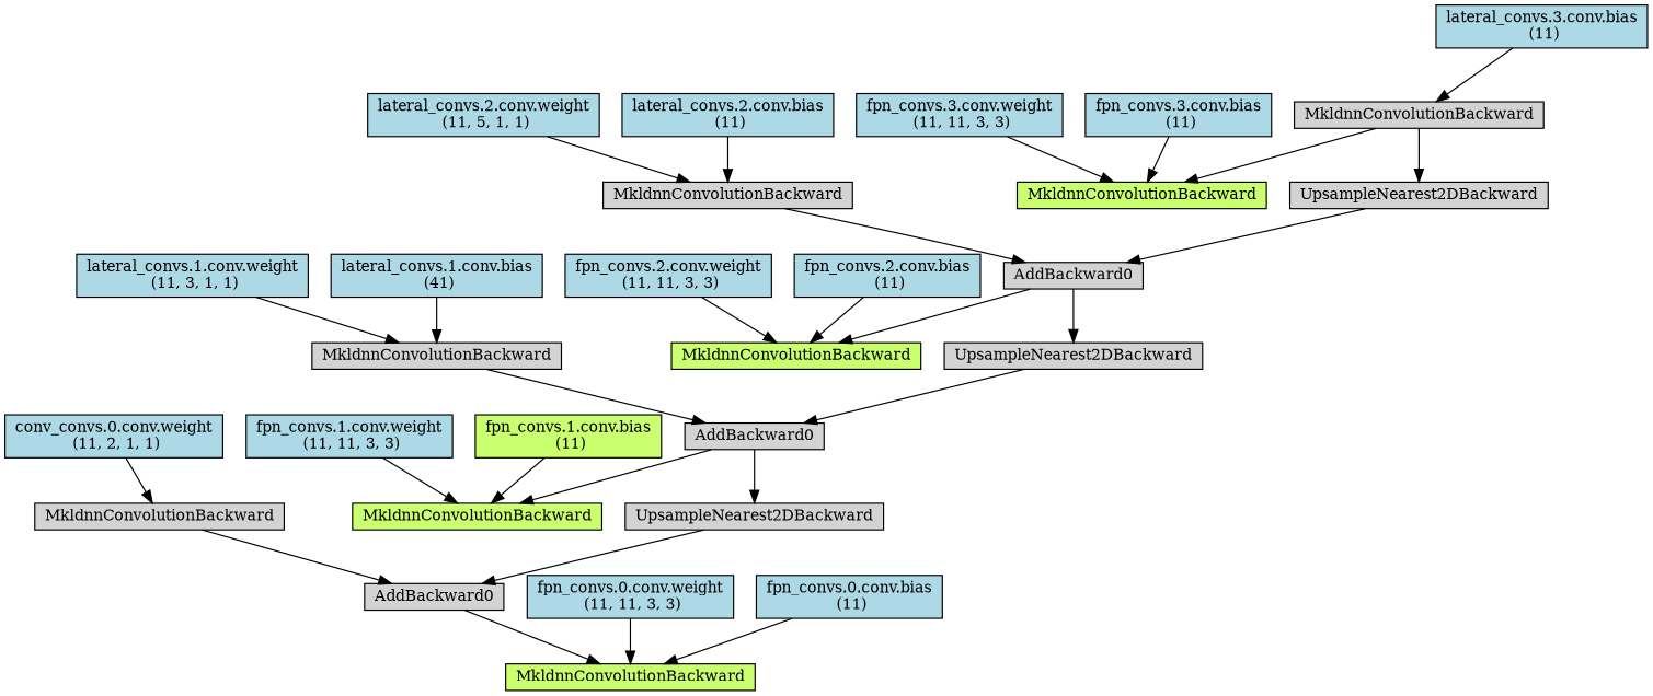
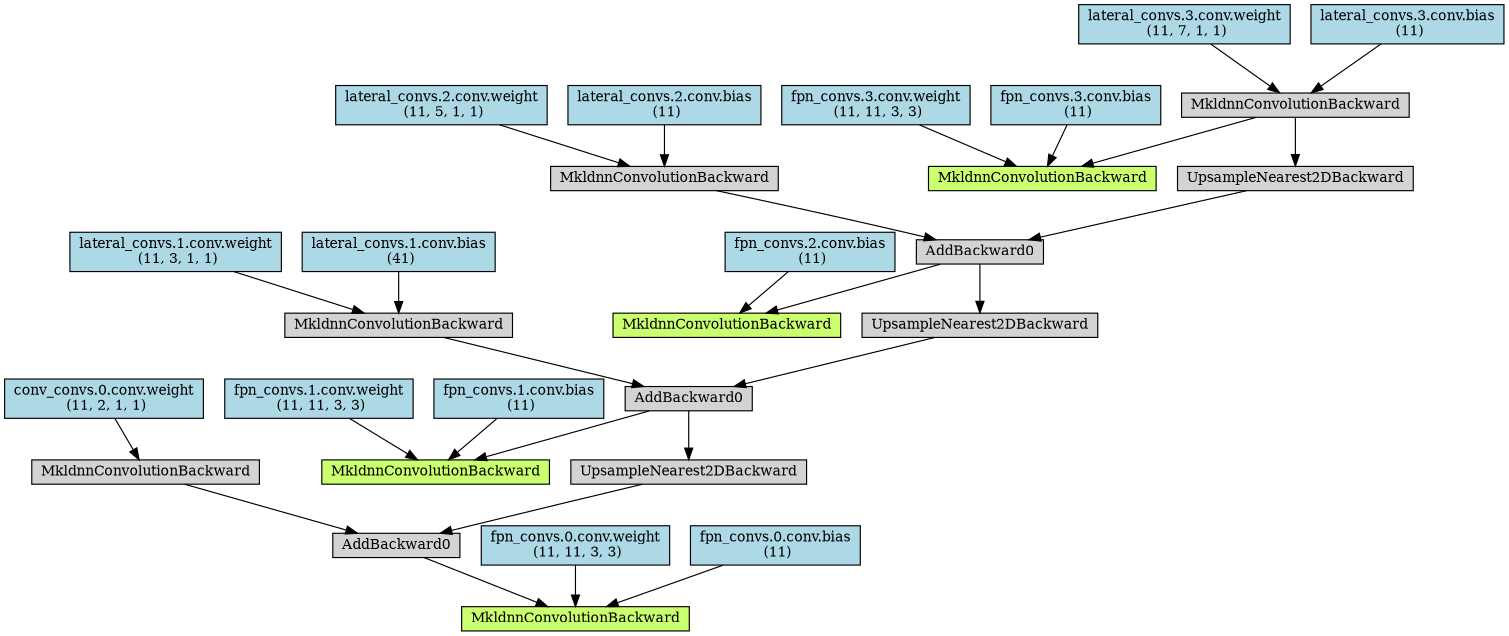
  digraph {
    node [align=left fillcolor=lightblue fontsize=12 ranksep=0.1 shape=box style=filled]
    n1 [fillcolor=darkolivegreen1 height=0.2 label=MkldnnConvolutionBackward]
    n2 [height=0.2 label=AddBackward0 fillcolor=""]
    n3 [height=0.2 label=MkldnnConvolutionBackward fillcolor=""]
    n4 [height=0.2 label="conv_convs.0.conv.weight\n (11, 2, 1, 1)"]
    n5 [height=0.2 label=UpsampleNearest2DBackward fillcolor=""]
    n6 [height=0.2 label=AddBackward0 fillcolor=""]
    n7 [fillcolor=darkolivegreen1 height=0.2 label=MkldnnConvolutionBackward]
    n8 [height=0.2 label=MkldnnConvolutionBackward fillcolor=""]
    n9 [height=0.2 label="lateral_convs.1.conv.weight\n (11, 3, 1, 1)"]
    n10 [height=0.2 label="lateral_convs.1.conv.bias\n (41)"]
    n11 [height=0.2 label=UpsampleNearest2DBackward fillcolor=""]
    n12 [height=0.2 label=AddBackward0 fillcolor=""]
    n13 [fillcolor=darkolivegreen1 height=0.2 label=MkldnnConvolutionBackward]
    n14 [height=0.2 label=MkldnnConvolutionBackward fillcolor=""]
    n15 [height=0.2 label="lateral_convs.2.conv.weight\n (11, 5, 1, 1)"]
    n16 [height=0.2 label="lateral_convs.2.conv.bias\n (11)"]
    n17 [height=0.2 label=UpsampleNearest2DBackward fillcolor=""]
    n18 [height=0.2 label=MkldnnConvolutionBackward fillcolor=""]
    n19 [fillcolor=darkolivegreen1 height=0.2 label=MkldnnConvolutionBackward]
+   n20 [height=0.2 label="lateral_convs.3.conv.weight\n (11, 7, 1, 1)"]
    n21 [height=0.2 label="lateral_convs.3.conv.bias\n (11)"]
    n22 [height=0.2 label="fpn_convs.0.conv.weight\n (11, 11, 3, 3)"]
    n23 [height=0.2 label="fpn_convs.0.conv.bias\n (11)"]
    n24 [height=0.2 label="fpn_convs.1.conv.weight\n (11, 11, 3, 3)"]
-   n25 [fillcolor=darkolivegreen1 height=0.2 label="fpn_convs.1.conv.bias\n (11)"]
-   n26 [height=0.2 label="fpn_convs.2.conv.weight\n (11, 11, 3, 3)"]
+   n25 [height=0.2 label="fpn_convs.1.conv.bias\n (11)"]
    n27 [height=0.2 label="fpn_convs.2.conv.bias\n (11)"]
    n28 [height=0.2 label="fpn_convs.3.conv.weight\n (11, 11, 3, 3)"]
    n29 [height=0.2 label="fpn_convs.3.conv.bias\n (11)"]
    n2 -> n1
    n3 -> n2
    n4 -> n3
    n5 -> n2
    n6 -> n5
    n6 -> n7
    n8 -> n6
    n9 -> n8
    n10 -> n8
    n11 -> n6
    n12 -> n11
    n12 -> n13
    n14 -> n12
    n15 -> n14
    n16 -> n14
    n17 -> n12
    n18 -> n17
    n18 -> n19
+   n20 -> n18
    n21 -> n18
    n22 -> n1
    n23 -> n1
    n24 -> n7
    n25 -> n7
-   n26 -> n13
    n27 -> n13
    n28 -> n19
    n29 -> n19
  }
